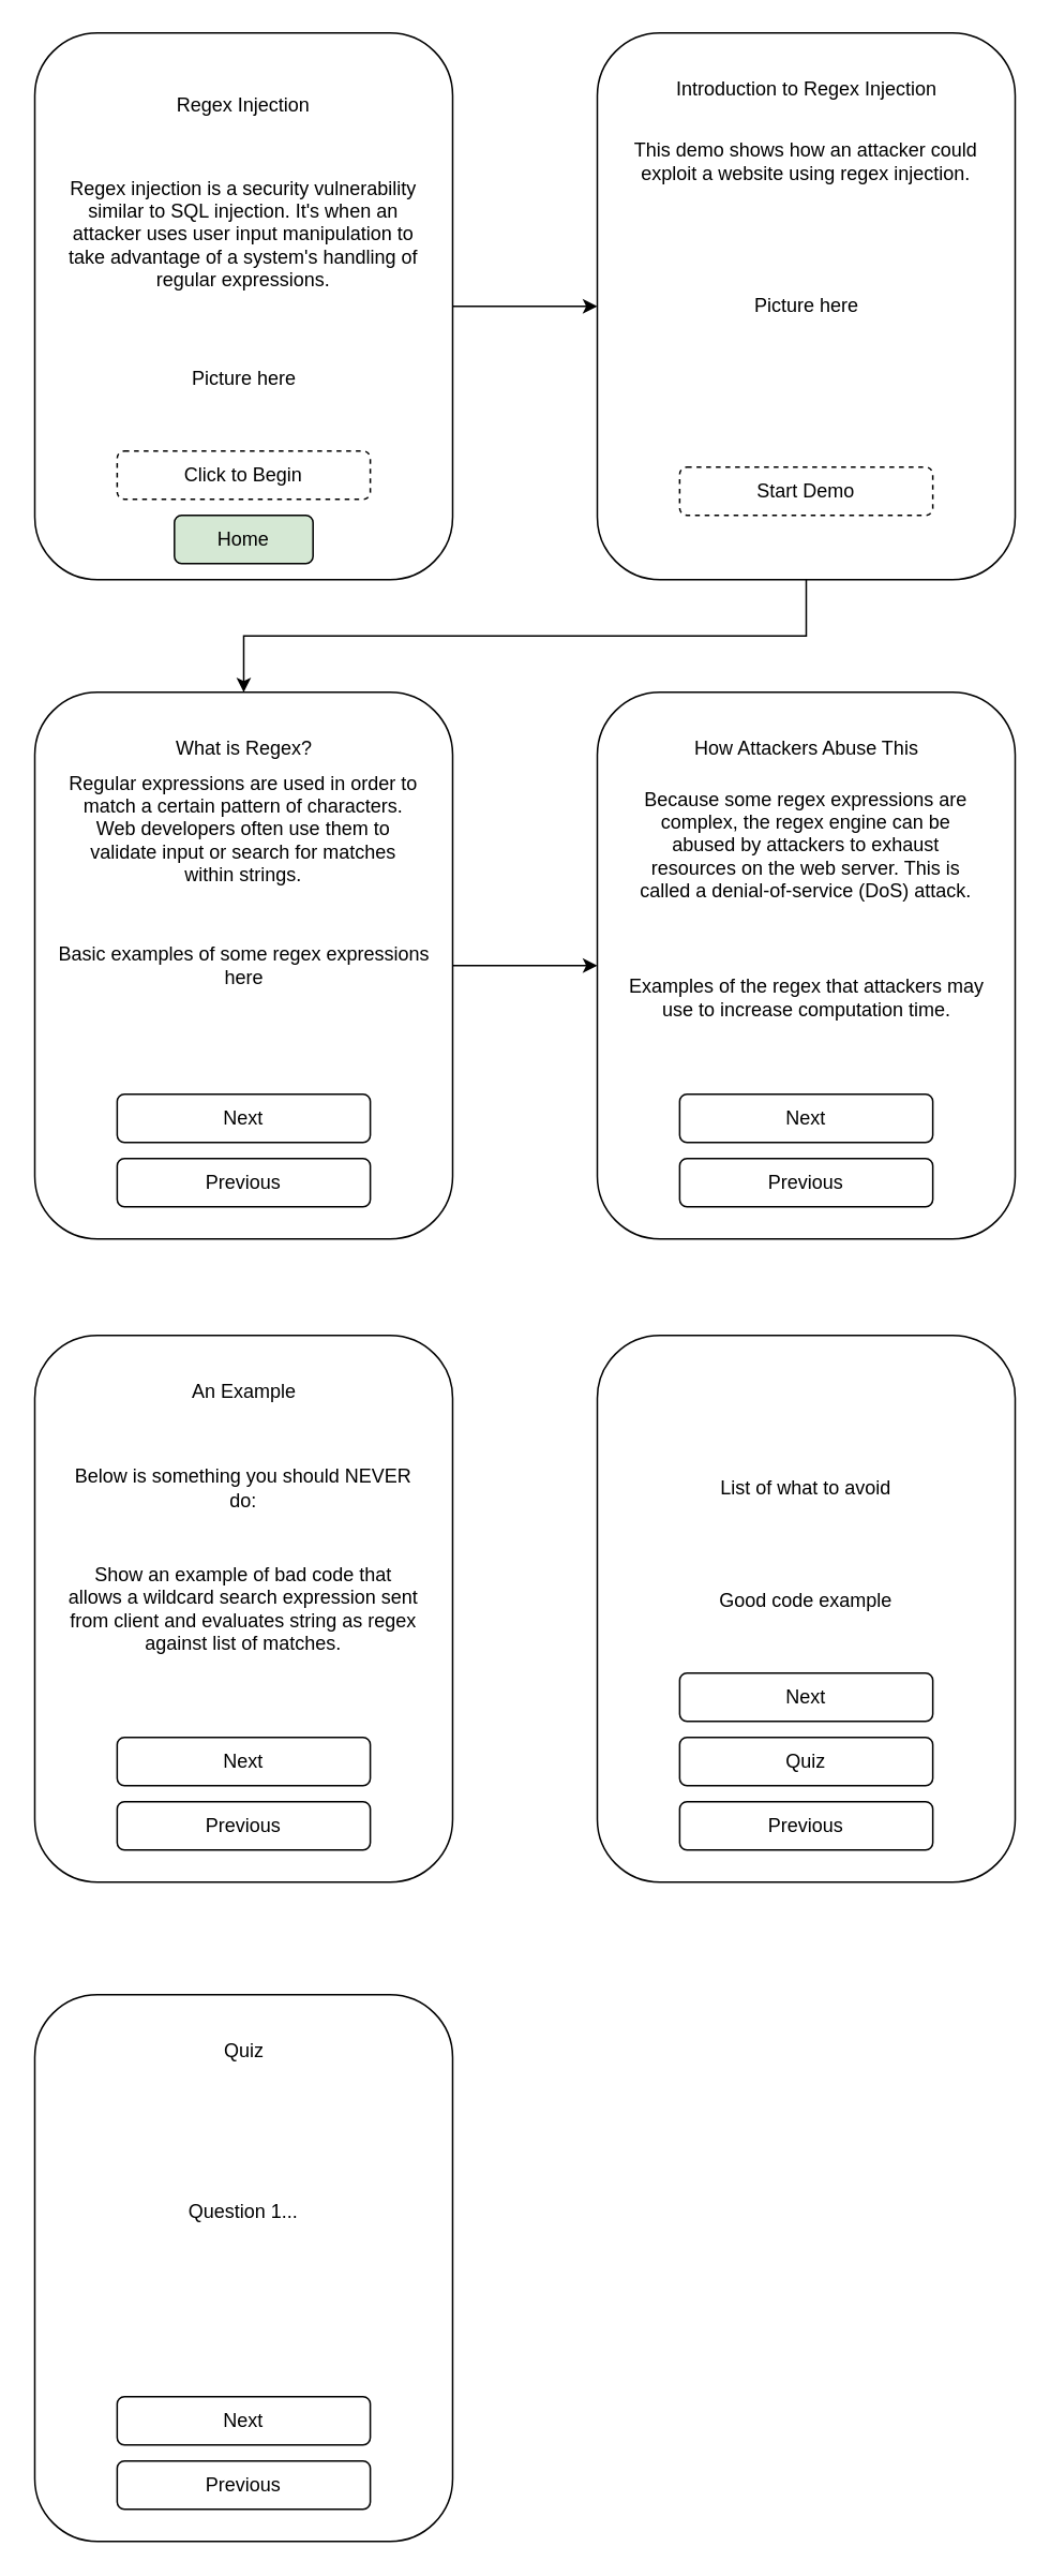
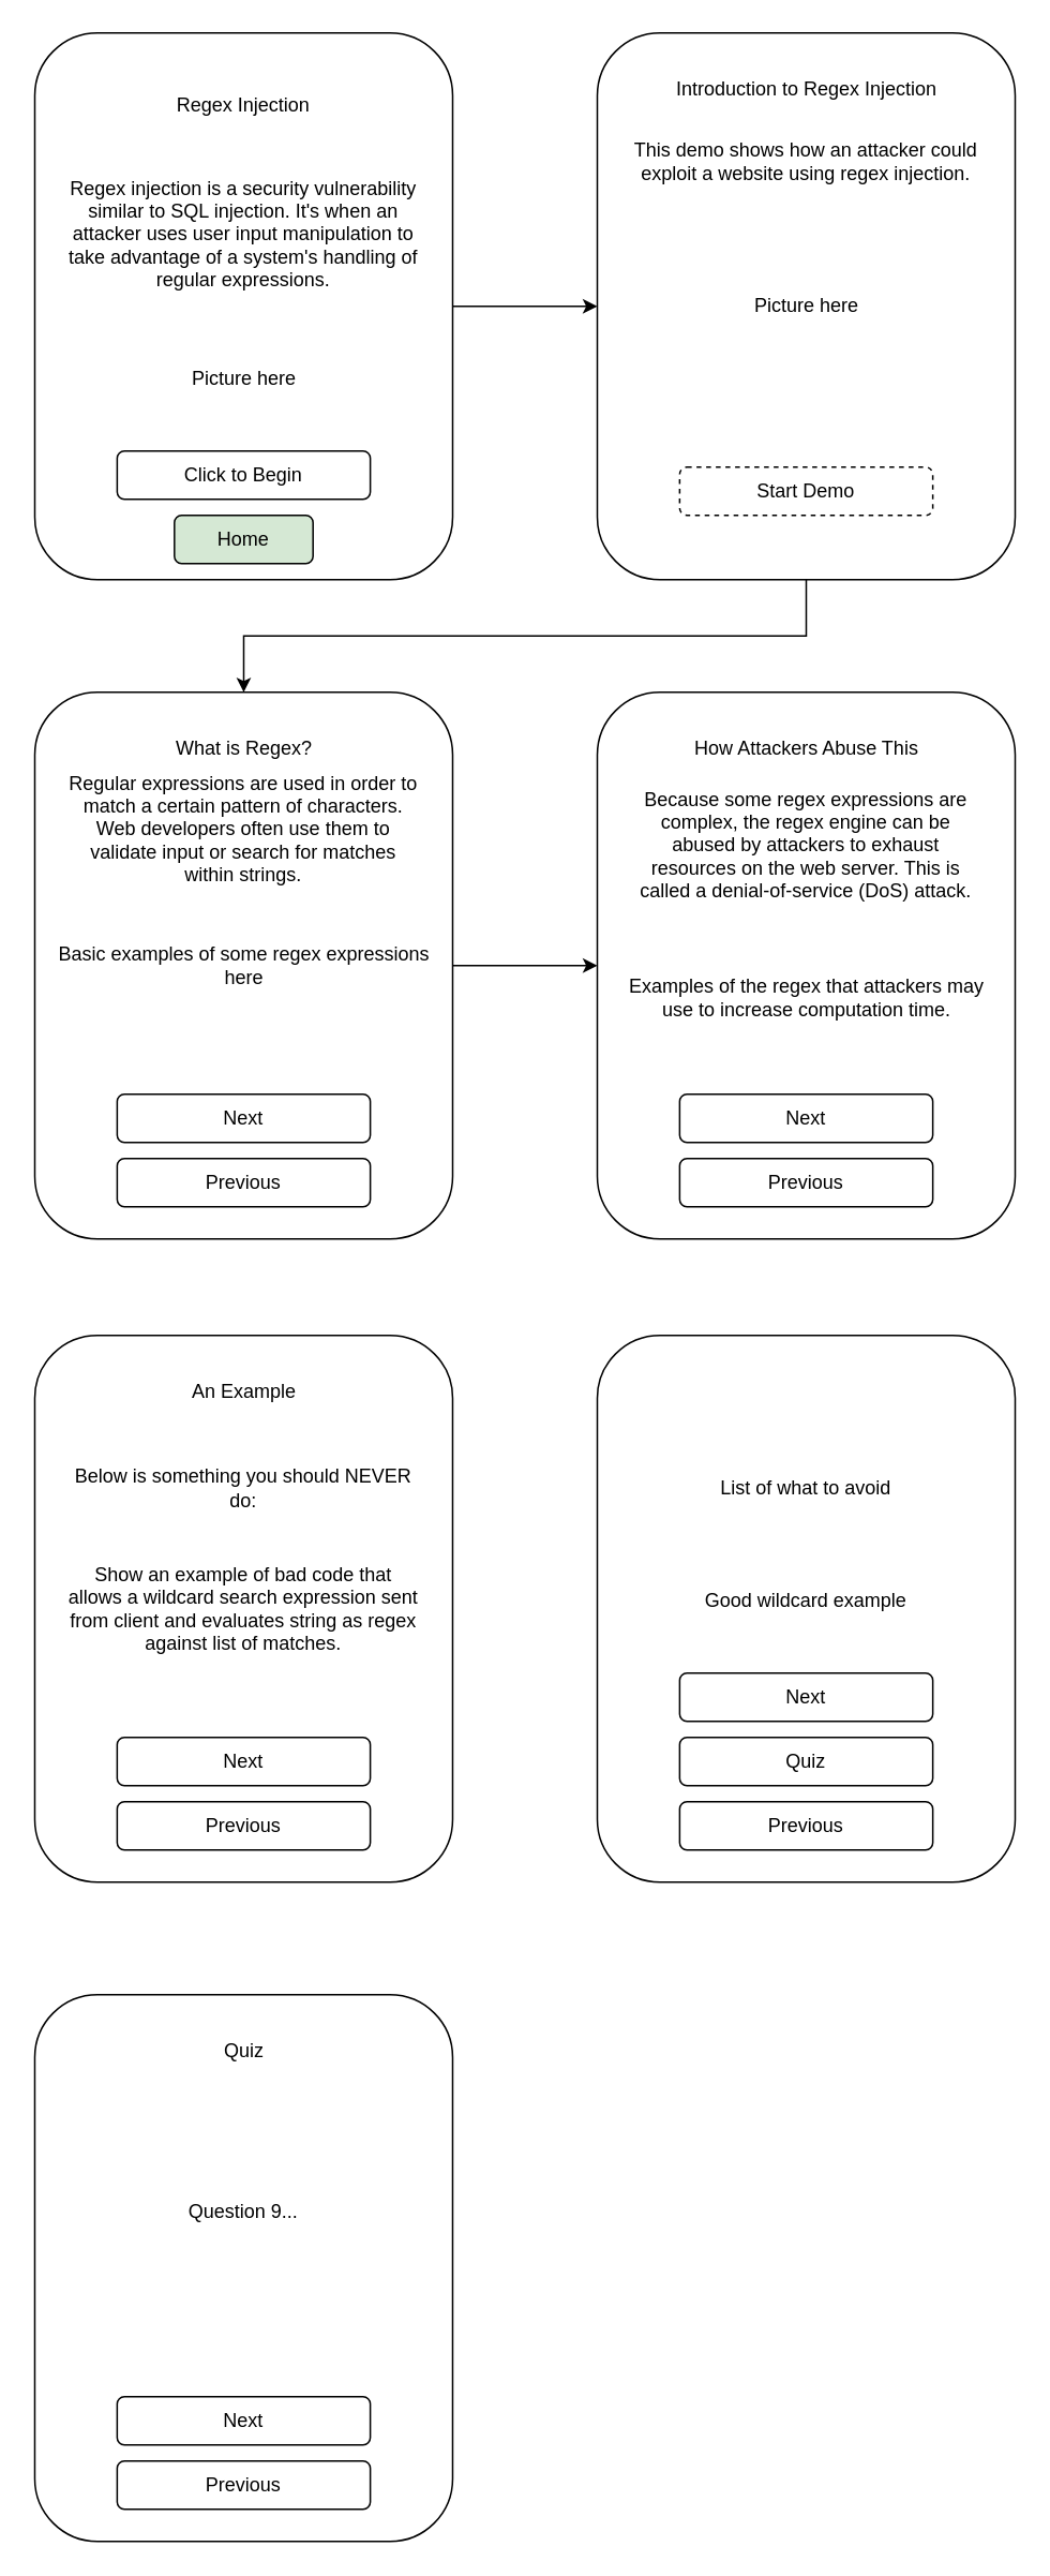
  <mxCell id="0" />
  <mxCell id="1" parent="0" />
  <mxCell id="2" style="edgeStyle=orthogonalEdgeStyle;rounded=0;orthogonalLoop=1;jettySize=auto;html=1;exitX=1;exitY=0.5;exitDx=0;exitDy=0;entryX=0;entryY=0.5;entryDx=0;entryDy=0;" edge="1" parent="1" source="3" target="10"><mxGeometry relative="1" as="geometry" /></mxCell>
  <mxCell id="3" value="" style="rounded=1;whiteSpace=wrap;html=1;" vertex="1" parent="1"><mxGeometry x="21" y="20" width="260" height="340" as="geometry" /></mxCell>
  <mxCell id="4" value="Regex Injection" style="text;html=1;align=center;verticalAlign=middle;whiteSpace=wrap;rounded=0;" vertex="1" parent="1"><mxGeometry x="96" y="50" width="110" height="30" as="geometry" /></mxCell>
  <mxCell id="5" value="Regex injection is a security vulnerability similar to SQL injection. It's when an attacker&amp;nbsp;uses user input manipulation to take advantage of a system's handling of regular expressions." style="text;html=1;align=center;verticalAlign=middle;whiteSpace=wrap;rounded=0;" vertex="1" parent="1"><mxGeometry x="41" y="90" width="220" height="110" as="geometry" /></mxCell>
  <mxCell id="6" value="Picture here" style="text;html=1;align=center;verticalAlign=middle;whiteSpace=wrap;rounded=0;" vertex="1" parent="1"><mxGeometry x="33.5" y="200" width="235" height="70" as="geometry" /></mxCell>
- <mxCell id="7" value="Click to Begin" style="rounded=1;whiteSpace=wrap;html=1;dashed=1;" vertex="1" parent="1"><mxGeometry x="72.25" y="280" width="157.5" height="30" as="geometry" /></mxCell>
+ <mxCell id="7" value="Click to Begin" style="rounded=1;whiteSpace=wrap;html=1;" vertex="1" parent="1"><mxGeometry x="72.25" y="280" width="157.5" height="30" as="geometry" /></mxCell>
  <mxCell id="8" value="Home" style="rounded=1;whiteSpace=wrap;html=1;fillColor=#d5e8d4;" vertex="1" parent="1"><mxGeometry x="107.87" y="320" width="86.25" height="30" as="geometry" /></mxCell>
  <mxCell id="9" style="edgeStyle=orthogonalEdgeStyle;rounded=0;orthogonalLoop=1;jettySize=auto;html=1;exitX=0.5;exitY=1;exitDx=0;exitDy=0;entryX=0.5;entryY=0;entryDx=0;entryDy=0;" edge="1" parent="1" source="10" target="16"><mxGeometry relative="1" as="geometry" /></mxCell>
  <mxCell id="10" value="" style="rounded=1;whiteSpace=wrap;html=1;" vertex="1" parent="1"><mxGeometry x="371" y="20" width="260" height="340" as="geometry" /></mxCell>
  <mxCell id="11" value="Introduction to Regex Injection" style="text;html=1;align=center;verticalAlign=middle;whiteSpace=wrap;rounded=0;" vertex="1" parent="1"><mxGeometry x="411.63" y="40" width="178.75" height="30" as="geometry" /></mxCell>
  <mxCell id="12" value="This demo shows how an attacker could exploit a website using regex injection." style="text;html=1;align=center;verticalAlign=middle;whiteSpace=wrap;rounded=0;" vertex="1" parent="1"><mxGeometry x="391" y="80" width="220" height="40" as="geometry" /></mxCell>
  <mxCell id="13" value="Picture here" style="text;html=1;align=center;verticalAlign=middle;whiteSpace=wrap;rounded=0;" vertex="1" parent="1"><mxGeometry x="383.5" y="140" width="235" height="100" as="geometry" /></mxCell>
  <mxCell id="14" value="Start Demo" style="rounded=1;whiteSpace=wrap;html=1;dashed=1;" vertex="1" parent="1"><mxGeometry x="422.25" y="290" width="157.5" height="30" as="geometry" /></mxCell>
  <mxCell id="15" style="edgeStyle=orthogonalEdgeStyle;rounded=0;orthogonalLoop=1;jettySize=auto;html=1;exitX=1;exitY=0.5;exitDx=0;exitDy=0;entryX=0;entryY=0.5;entryDx=0;entryDy=0;" edge="1" parent="1" source="16" target="22"><mxGeometry relative="1" as="geometry" /></mxCell>
  <mxCell id="16" value="" style="rounded=1;whiteSpace=wrap;html=1;" vertex="1" parent="1"><mxGeometry x="21" y="430" width="260" height="340" as="geometry" /></mxCell>
  <mxCell id="17" value="What is Regex?" style="text;html=1;align=center;verticalAlign=middle;whiteSpace=wrap;rounded=0;" vertex="1" parent="1"><mxGeometry x="61.63" y="450" width="178.75" height="30" as="geometry" /></mxCell>
  <mxCell id="18" value="&lt;div&gt;Regular expressions are used in order to match a certain pattern of characters. Web developers often use them to validate input or search for matches within strings.&lt;/div&gt;" style="text;html=1;align=center;verticalAlign=middle;whiteSpace=wrap;rounded=0;" vertex="1" parent="1"><mxGeometry x="41" y="480" width="220" height="70" as="geometry" /></mxCell>
  <mxCell id="19" value="Basic examples of some regex expressions here" style="text;html=1;align=center;verticalAlign=middle;whiteSpace=wrap;rounded=0;" vertex="1" parent="1"><mxGeometry x="33.5" y="550" width="235" height="100" as="geometry" /></mxCell>
  <mxCell id="20" value="Next" style="rounded=1;whiteSpace=wrap;html=1;" vertex="1" parent="1"><mxGeometry x="72.25" y="680" width="157.5" height="30" as="geometry" /></mxCell>
  <mxCell id="21" value="Previous" style="rounded=1;whiteSpace=wrap;html=1;" vertex="1" parent="1"><mxGeometry x="72.26" y="720" width="157.5" height="30" as="geometry" /></mxCell>
  <mxCell id="22" value="" style="rounded=1;whiteSpace=wrap;html=1;" vertex="1" parent="1"><mxGeometry x="371" y="430" width="260" height="340" as="geometry" /></mxCell>
  <mxCell id="23" value="How Attackers Abuse This" style="text;html=1;align=center;verticalAlign=middle;whiteSpace=wrap;rounded=0;" vertex="1" parent="1"><mxGeometry x="411.63" y="450" width="178.75" height="30" as="geometry" /></mxCell>
  <mxCell id="24" value="Because some regex expressions are complex, the regex engine can be abused by attackers to exhaust resources on the web server. This is called a denial-of-service (DoS) attack." style="text;html=1;align=center;verticalAlign=middle;whiteSpace=wrap;rounded=0;" vertex="1" parent="1"><mxGeometry x="391" y="490" width="220" height="70" as="geometry" /></mxCell>
  <mxCell id="25" value="Examples of the regex that attackers may use to increase computation time." style="text;html=1;align=center;verticalAlign=middle;whiteSpace=wrap;rounded=0;" vertex="1" parent="1"><mxGeometry x="383.5" y="590" width="235" height="60" as="geometry" /></mxCell>
  <mxCell id="26" value="Next" style="rounded=1;whiteSpace=wrap;html=1;" vertex="1" parent="1"><mxGeometry x="422.25" y="680" width="157.5" height="30" as="geometry" /></mxCell>
  <mxCell id="27" value="Previous" style="rounded=1;whiteSpace=wrap;html=1;" vertex="1" parent="1"><mxGeometry x="422.26" y="720" width="157.5" height="30" as="geometry" /></mxCell>
  <mxCell id="28" value="" style="rounded=1;whiteSpace=wrap;html=1;" vertex="1" parent="1"><mxGeometry x="20.99" y="830" width="260" height="340" as="geometry" /></mxCell>
  <mxCell id="29" value="An Example" style="text;html=1;align=center;verticalAlign=middle;whiteSpace=wrap;rounded=0;" vertex="1" parent="1"><mxGeometry x="61.62" y="850" width="178.75" height="30" as="geometry" /></mxCell>
  <mxCell id="30" value="Show an example of bad code that allows a wildcard search expression sent from client and evaluates string as regex against list of matches." style="text;html=1;align=center;verticalAlign=middle;whiteSpace=wrap;rounded=0;" vertex="1" parent="1"><mxGeometry x="41.01" y="965" width="220" height="70" as="geometry" /></mxCell>
  <mxCell id="31" value="Next" style="rounded=1;whiteSpace=wrap;html=1;" vertex="1" parent="1"><mxGeometry x="72.24" y="1080" width="157.5" height="30" as="geometry" /></mxCell>
  <mxCell id="32" value="Previous" style="rounded=1;whiteSpace=wrap;html=1;" vertex="1" parent="1"><mxGeometry x="72.25" y="1120" width="157.5" height="30" as="geometry" /></mxCell>
  <mxCell id="33" value="Below is something you should NEVER do:" style="text;html=1;align=center;verticalAlign=middle;whiteSpace=wrap;rounded=0;" vertex="1" parent="1"><mxGeometry x="41.01" y="890" width="220" height="70" as="geometry" /></mxCell>
  <mxCell id="34" value="" style="rounded=1;whiteSpace=wrap;html=1;" vertex="1" parent="1"><mxGeometry x="371" y="830" width="260" height="340" as="geometry" /></mxCell>
  <mxCell id="35" value="List of what to avoid" style="text;html=1;align=center;verticalAlign=middle;whiteSpace=wrap;rounded=0;" vertex="1" parent="1"><mxGeometry x="391" y="890" width="220" height="70" as="geometry" /></mxCell>
  <mxCell id="36" value="Quiz" style="rounded=1;whiteSpace=wrap;html=1;" vertex="1" parent="1"><mxGeometry x="422.25" y="1080" width="157.5" height="30" as="geometry" /></mxCell>
  <mxCell id="37" value="Previous" style="rounded=1;whiteSpace=wrap;html=1;" vertex="1" parent="1"><mxGeometry x="422.26" y="1120" width="157.5" height="30" as="geometry" /></mxCell>
- <mxCell id="38" value="Good code example" style="text;html=1;align=center;verticalAlign=middle;whiteSpace=wrap;rounded=0;" vertex="1" parent="1"><mxGeometry x="391.01" y="960" width="220" height="70" as="geometry" /></mxCell>
+ <mxCell id="38" value="Good wildcard example" style="text;html=1;align=center;verticalAlign=middle;whiteSpace=wrap;rounded=0;" vertex="1" parent="1"><mxGeometry x="391.01" y="960" width="220" height="70" as="geometry" /></mxCell>
  <mxCell id="39" value="" style="rounded=1;whiteSpace=wrap;html=1;" vertex="1" parent="1"><mxGeometry x="20.99" y="1240" width="260" height="340" as="geometry" /></mxCell>
  <mxCell id="40" value="Quiz" style="text;html=1;align=center;verticalAlign=middle;whiteSpace=wrap;rounded=0;" vertex="1" parent="1"><mxGeometry x="61.62" y="1260" width="178.75" height="30" as="geometry" /></mxCell>
  <mxCell id="41" value="Next" style="rounded=1;whiteSpace=wrap;html=1;" vertex="1" parent="1"><mxGeometry x="72.24" y="1490" width="157.5" height="30" as="geometry" /></mxCell>
  <mxCell id="42" value="Previous" style="rounded=1;whiteSpace=wrap;html=1;" vertex="1" parent="1"><mxGeometry x="72.25" y="1530" width="157.5" height="30" as="geometry" /></mxCell>
  <mxCell id="43" value="Next" style="rounded=1;whiteSpace=wrap;html=1;" vertex="1" parent="1"><mxGeometry x="422.26" y="1040" width="157.5" height="30" as="geometry" /></mxCell>
- <mxCell id="44" value="Question 1..." style="text;html=1;align=center;verticalAlign=middle;whiteSpace=wrap;rounded=0;" vertex="1" parent="1"><mxGeometry x="40.99" y="1340" width="220" height="70" as="geometry" /></mxCell>
+ <mxCell id="44" value="Question 9..." style="text;html=1;align=center;verticalAlign=middle;whiteSpace=wrap;rounded=0;" vertex="1" parent="1"><mxGeometry x="40.99" y="1340" width="220" height="70" as="geometry" /></mxCell>
